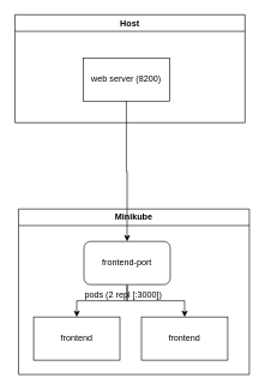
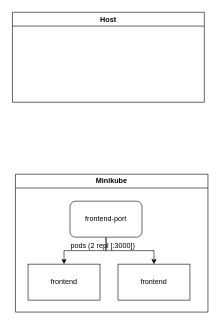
  <mxCell id="0" />
  <mxCell id="1" parent="0" />
  <mxCell id="2" value="Host" style="swimlane;whiteSpace=wrap;html=1;" vertex="1" parent="1"><mxGeometry x="20" y="20" width="320" height="150" as="geometry" /></mxCell>
- <mxCell id="3" value="web server (8200)" style="rounded=0;whiteSpace=wrap;html=1;" vertex="1" parent="2"><mxGeometry x="95" y="60" width="120" height="60" as="geometry" /></mxCell>
  <mxCell id="4" value="Minikube" style="swimlane;whiteSpace=wrap;html=1;" vertex="1" parent="1"><mxGeometry x="25" y="290" width="321" height="230" as="geometry" /></mxCell>
  <mxCell id="5" style="edgeStyle=orthogonalEdgeStyle;rounded=0;orthogonalLoop=1;jettySize=auto;html=1;exitX=0.5;exitY=1;exitDx=0;exitDy=0;" edge="1" parent="4" source="7" target="8"><mxGeometry relative="1" as="geometry" /></mxCell>
  <mxCell id="6" style="edgeStyle=orthogonalEdgeStyle;rounded=0;orthogonalLoop=1;jettySize=auto;html=1;exitX=0.5;exitY=1;exitDx=0;exitDy=0;" edge="1" parent="4" source="7" target="9"><mxGeometry relative="1" as="geometry" /></mxCell>
  <mxCell id="7" value="frontend-port" style="rounded=1;whiteSpace=wrap;html=1;" vertex="1" parent="4"><mxGeometry x="91" y="45" width="120" height="60" as="geometry" /></mxCell>
  <mxCell id="8" value="frontend" style="rounded=0;whiteSpace=wrap;html=1;" vertex="1" parent="4"><mxGeometry x="21" y="150" width="120" height="60" as="geometry" /></mxCell>
  <mxCell id="9" value="frontend" style="rounded=0;whiteSpace=wrap;html=1;" vertex="1" parent="4"><mxGeometry x="171" y="150" width="120" height="60" as="geometry" /></mxCell>
  <mxCell id="10" value="pods (2 repl [:3000])" style="text;html=1;strokeColor=none;fillColor=none;align=center;verticalAlign=middle;whiteSpace=wrap;rounded=0;" vertex="1" parent="4"><mxGeometry x="21" y="105" width="250" height="30" as="geometry" /></mxCell>
- <mxCell id="11" style="edgeStyle=orthogonalEdgeStyle;rounded=0;orthogonalLoop=1;jettySize=auto;html=1;entryX=0.5;entryY=0;entryDx=0;entryDy=0;" edge="1" parent="1" source="3" target="7"><mxGeometry relative="1" as="geometry" /></mxCell>
